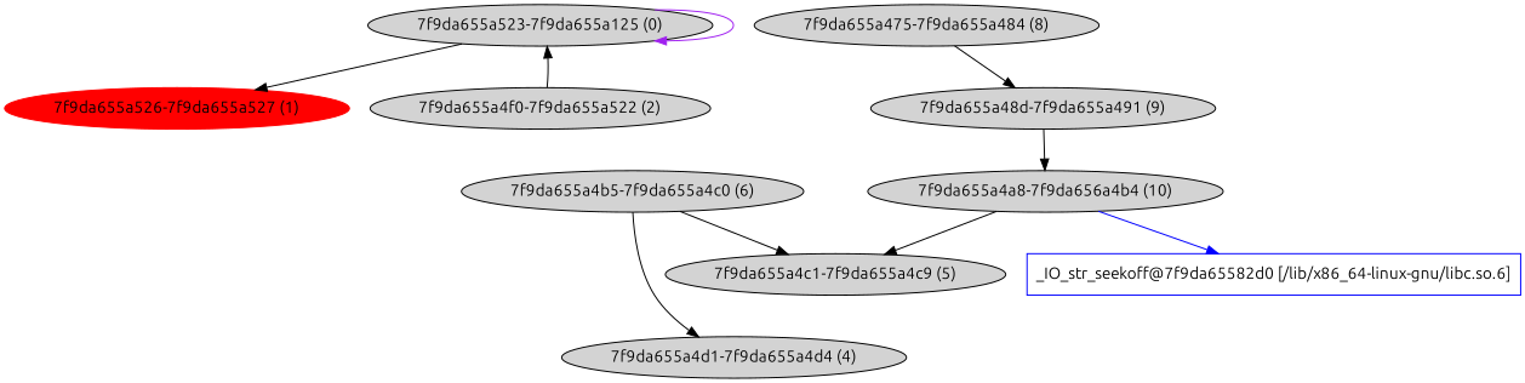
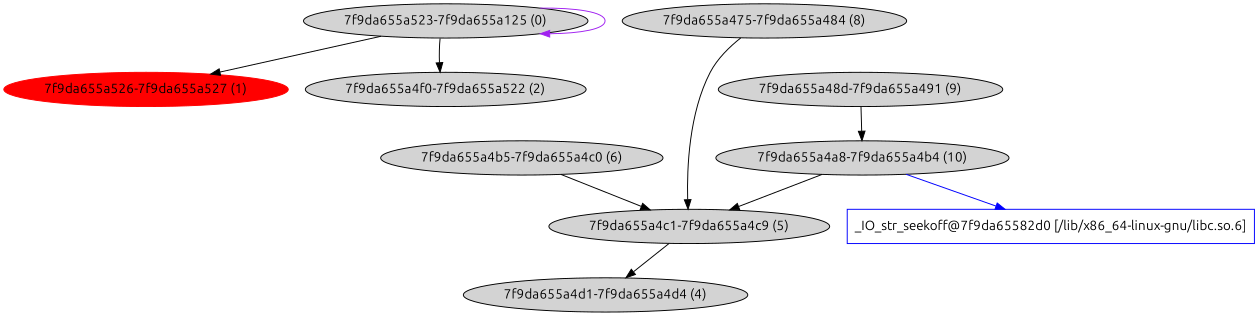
  digraph {
    fontname=Ubuntu
    node [fontname=Ubuntu style=filled]
    edge [fontname=Ubuntu]
    n1 [label="7f9da655a523-7f9da655a125 (0)"]
    n2 [color=red label="7f9da655a526-7f9da655a527 (1)"]
    n3 [label="7f9da655a4f0-7f9da655a522 (2)"]
    n4 [label="7f9da655a4d1-7f9da655a4d4 (4)"]
    n5 [label="7f9da655a4c1-7f9da655a4c9 (5)"]
    n6 [label="7f9da655a4b5-7f9da655a4c0 (6)"]
    n7 [label="7f9da655a475-7f9da655a484 (8)"]
    n8 [label="7f9da655a48d-7f9da655a491 (9)"]
-   n9 [label="7f9da655a4a8-7f9da656a4b4 (10)"]
+   n9 [label="7f9da655a4a8-7f9da655a4b4 (10)"]
    n10 [color=blue label="_IO_str_seekoff@7f9da65582d0 [/lib/x86_64-linux-gnu/libc.so.6]" shape=rectangle style=""]
    n1 -> n1 [color=purple]
    n1 -> n2
-   n3 -> n1
-   n6 -> n4
+   n1 -> n3
+   n5 -> n4
    n6 -> n5
-   n7 -> n8
+   n7 -> n5
    n8 -> n9
    n9 -> n5
    n9 -> n10 [color=blue]
  }
